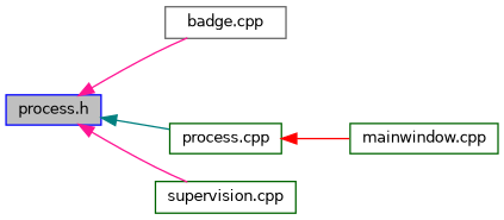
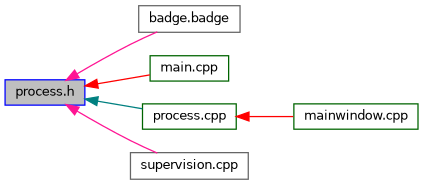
  digraph {
    rankdir=LR
    node [color=darkgreen fillcolor=white fontname=Helvetica fontsize=10 shape=record style=filled]
    edge [color=deeppink dir=back fontname=Helvetica fontsize=10 labelfontname=Helvetica labelfontsize=10 style=solid]
    n1 [color=blue fillcolor=grey75 fontcolor=black height=0.2 label="process.h" width=0.4]
-   n2 [color=gray40 height=0.2 label="badge.cpp" width=0.4]
+   n2 [color=gray40 height=0.2 label="badge.badge" width=0.4]
+   n3 [height=0.2 label="main.cpp" width=0.4]
    n4 [height=0.2 label="process.cpp" width=0.4]
-   n5 [height=0.2 label="supervision.cpp" width=0.4]
+   n5 [color=gray40 height=0.2 label="supervision.cpp" width=0.4]
    n6 [height=0.2 label="mainwindow.cpp" width=0.4]
    n1 -> n2
+   n1 -> n3 [color=red]
    n1 -> n4 [color=teal]
    n1 -> n5
    n4 -> n6 [color=red]
  }
